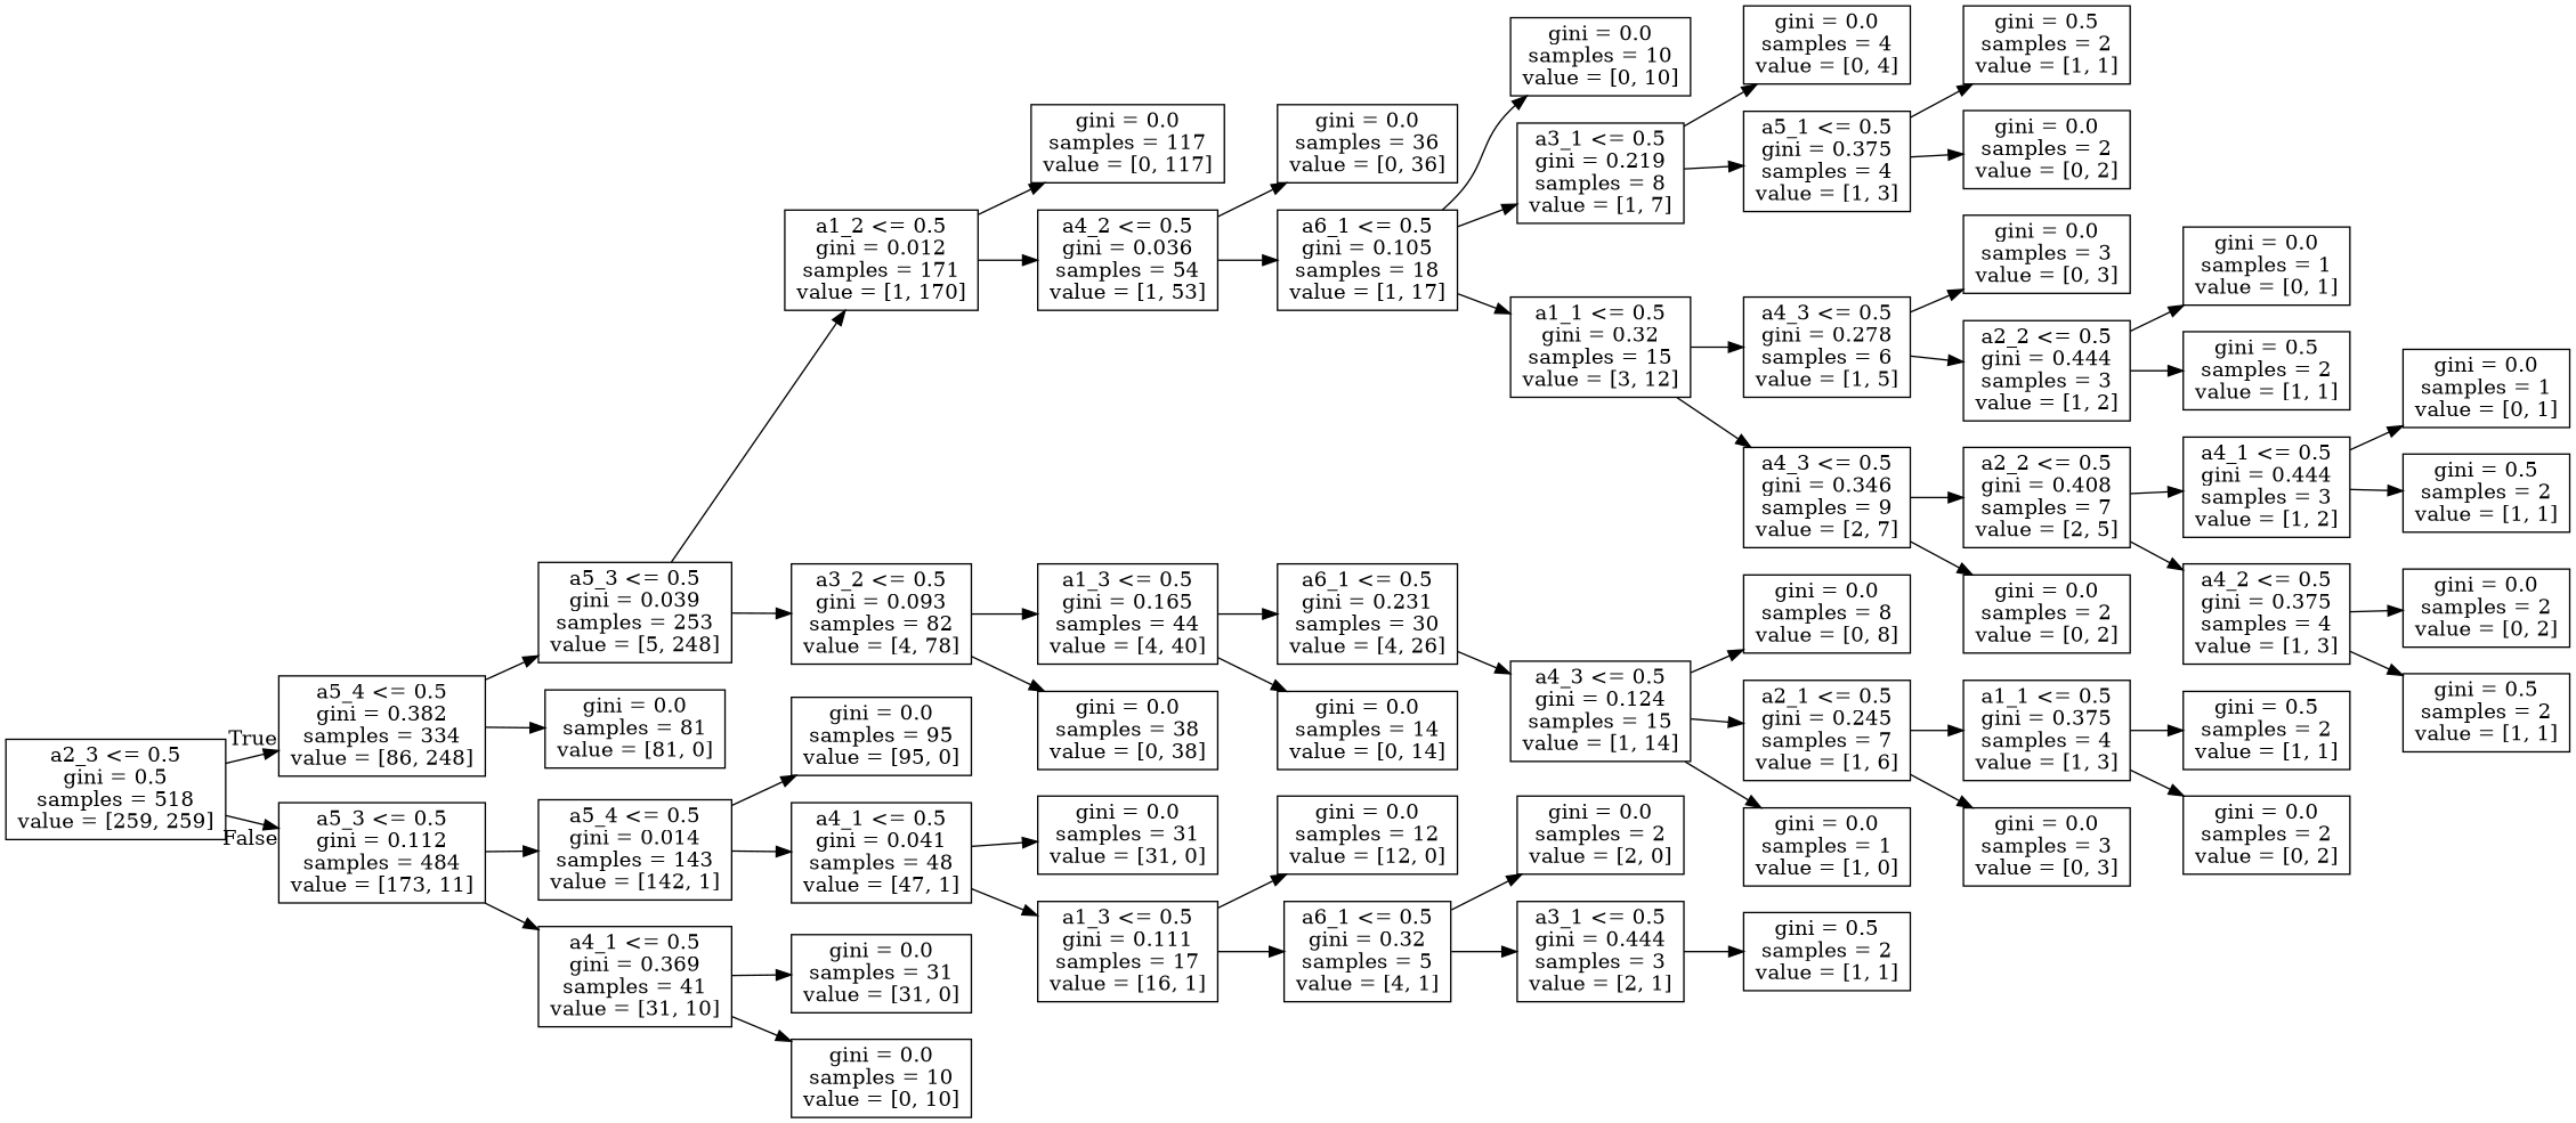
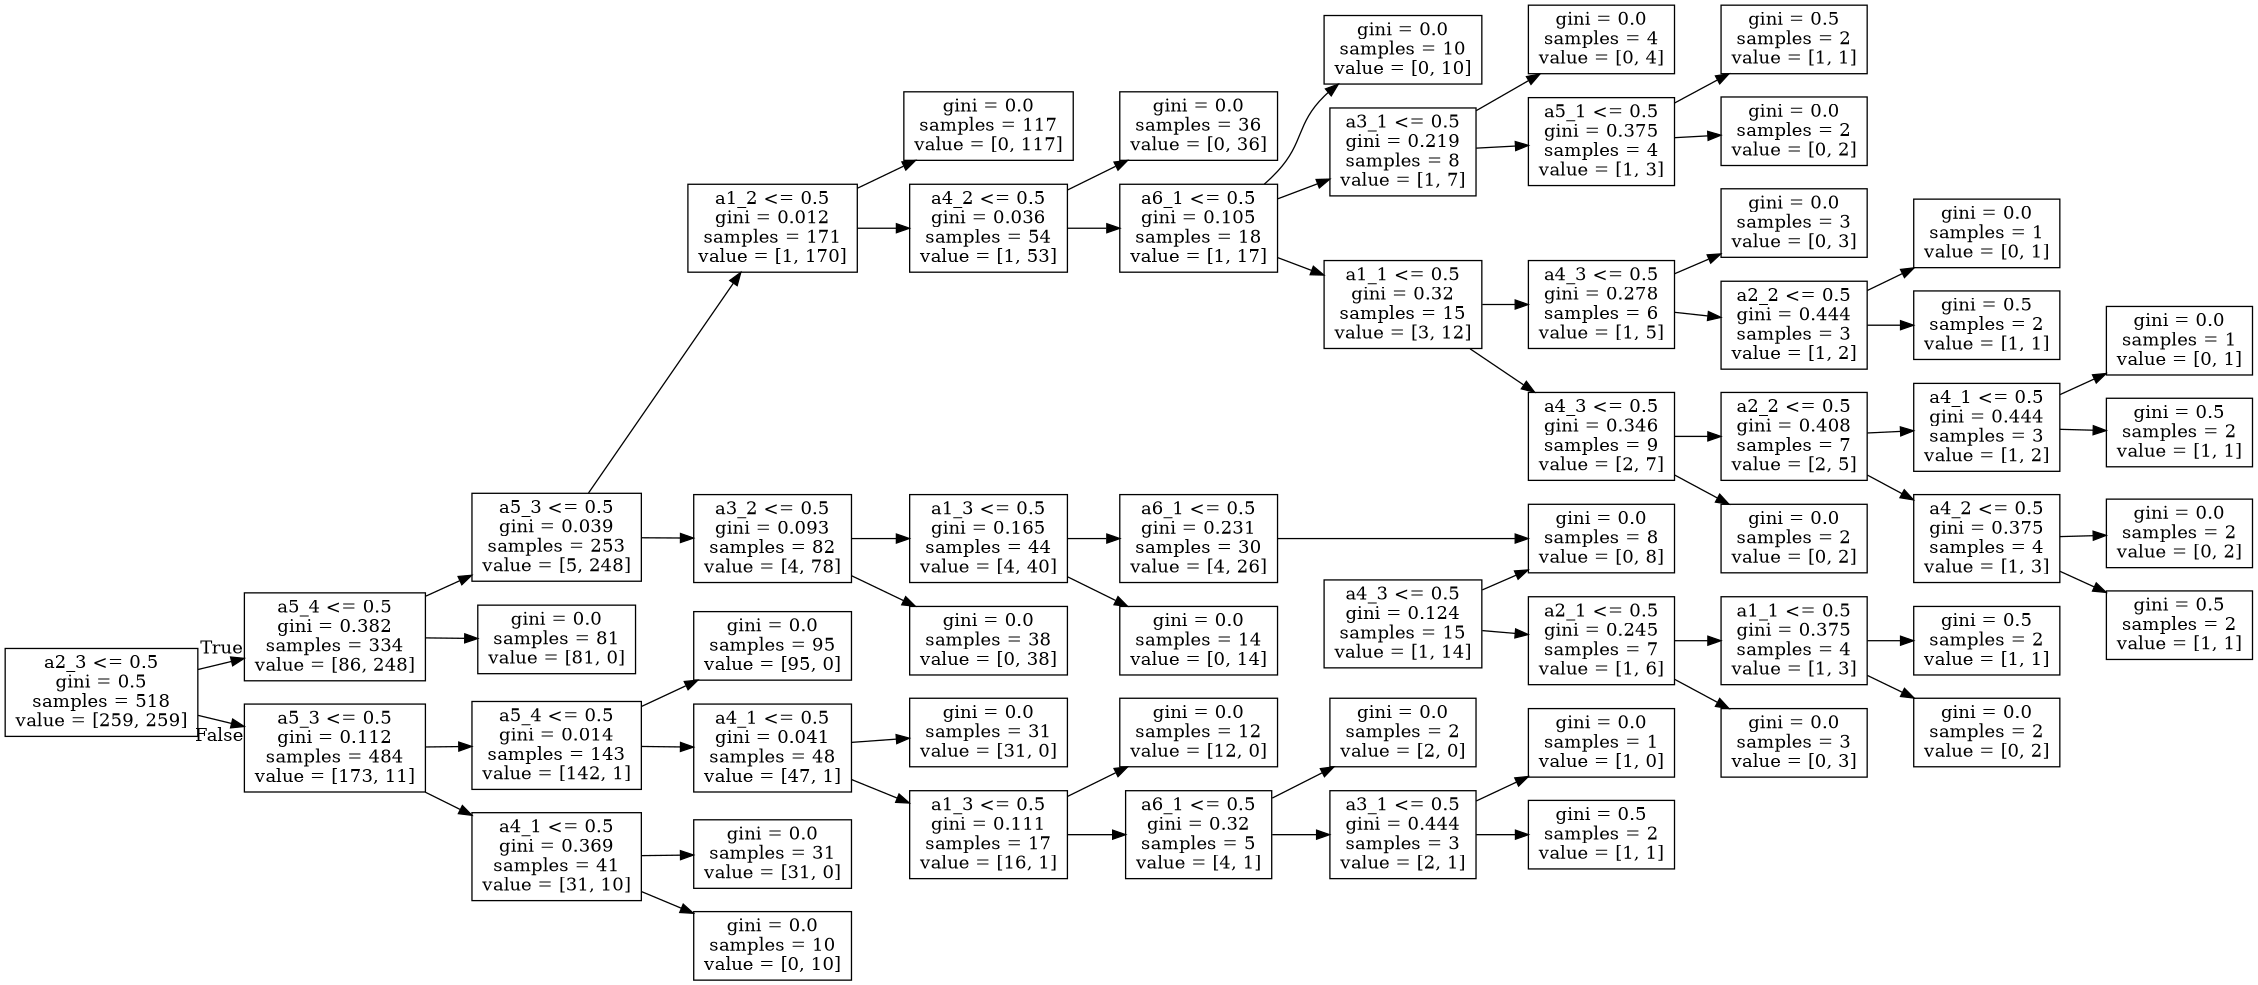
  digraph {
    rankdir=LR
    node [shape=box]
    n1 [label="a2_3 <= 0.5\ngini = 0.5\nsamples = 518\nvalue = [259, 259]"]
    n2 [label="a5_4 <= 0.5\ngini = 0.382\nsamples = 334\nvalue = [86, 248]"]
    n3 [label="a5_3 <= 0.5\ngini = 0.112\nsamples = 484\nvalue = [173, 11]"]
    n4 [label="a5_3 <= 0.5\ngini = 0.039\nsamples = 253\nvalue = [5, 248]"]
    n5 [label="gini = 0.0\nsamples = 81\nvalue = [81, 0]"]
    n6 [label="a5_4 <= 0.5\ngini = 0.014\nsamples = 143\nvalue = [142, 1]"]
    n7 [label="a4_1 <= 0.5\ngini = 0.369\nsamples = 41\nvalue = [31, 10]"]
    n8 [label="a1_2 <= 0.5\ngini = 0.012\nsamples = 171\nvalue = [1, 170]"]
    n9 [label="a3_2 <= 0.5\ngini = 0.093\nsamples = 82\nvalue = [4, 78]"]
    n10 [label="gini = 0.0\nsamples = 117\nvalue = [0, 117]"]
    n11 [label="a4_2 <= 0.5\ngini = 0.036\nsamples = 54\nvalue = [1, 53]"]
    n12 [label="a1_3 <= 0.5\ngini = 0.165\nsamples = 44\nvalue = [4, 40]"]
    n13 [label="gini = 0.0\nsamples = 38\nvalue = [0, 38]"]
    n14 [label="gini = 0.0\nsamples = 36\nvalue = [0, 36]"]
    n15 [label="a6_1 <= 0.5\ngini = 0.105\nsamples = 18\nvalue = [1, 17]"]
    n16 [label="gini = 0.0\nsamples = 10\nvalue = [0, 10]"]
    n17 [label="a3_1 <= 0.5\ngini = 0.219\nsamples = 8\nvalue = [1, 7]"]
    n18 [label="a1_1 <= 0.5\ngini = 0.32\nsamples = 15\nvalue = [3, 12]"]
    n19 [label="gini = 0.0\nsamples = 4\nvalue = [0, 4]"]
    n20 [label="a5_1 <= 0.5\ngini = 0.375\nsamples = 4\nvalue = [1, 3]"]
    n21 [label="gini = 0.5\nsamples = 2\nvalue = [1, 1]"]
    n22 [label="gini = 0.0\nsamples = 2\nvalue = [0, 2]"]
    n23 [label="a6_1 <= 0.5\ngini = 0.231\nsamples = 30\nvalue = [4, 26]"]
    n24 [label="gini = 0.0\nsamples = 14\nvalue = [0, 14]"]
    n25 [label="a4_3 <= 0.5\ngini = 0.124\nsamples = 15\nvalue = [1, 14]"]
    n26 [label="gini = 0.0\nsamples = 8\nvalue = [0, 8]"]
    n27 [label="a2_1 <= 0.5\ngini = 0.245\nsamples = 7\nvalue = [1, 6]"]
    n28 [label="a4_3 <= 0.5\ngini = 0.278\nsamples = 6\nvalue = [1, 5]"]
    n29 [label="a4_3 <= 0.5\ngini = 0.346\nsamples = 9\nvalue = [2, 7]"]
    n30 [label="a1_1 <= 0.5\ngini = 0.375\nsamples = 4\nvalue = [1, 3]"]
    n31 [label="gini = 0.0\nsamples = 3\nvalue = [0, 3]"]
    n32 [label="gini = 0.5\nsamples = 2\nvalue = [1, 1]"]
    n33 [label="gini = 0.0\nsamples = 2\nvalue = [0, 2]"]
    n34 [label="gini = 0.0\nsamples = 3\nvalue = [0, 3]"]
    n35 [label="a2_2 <= 0.5\ngini = 0.444\nsamples = 3\nvalue = [1, 2]"]
    n36 [label="a2_2 <= 0.5\ngini = 0.408\nsamples = 7\nvalue = [2, 5]"]
    n37 [label="gini = 0.0\nsamples = 2\nvalue = [0, 2]"]
    n38 [label="gini = 0.0\nsamples = 1\nvalue = [0, 1]"]
    n39 [label="gini = 0.5\nsamples = 2\nvalue = [1, 1]"]
    n40 [label="a4_1 <= 0.5\ngini = 0.444\nsamples = 3\nvalue = [1, 2]"]
    n41 [label="a4_2 <= 0.5\ngini = 0.375\nsamples = 4\nvalue = [1, 3]"]
    n42 [label="gini = 0.0\nsamples = 1\nvalue = [0, 1]"]
    n43 [label="gini = 0.5\nsamples = 2\nvalue = [1, 1]"]
    n44 [label="gini = 0.0\nsamples = 2\nvalue = [0, 2]"]
    n45 [label="gini = 0.5\nsamples = 2\nvalue = [1, 1]"]
    n46 [label="gini = 0.0\nsamples = 95\nvalue = [95, 0]"]
    n47 [label="a4_1 <= 0.5\ngini = 0.041\nsamples = 48\nvalue = [47, 1]"]
    n48 [label="gini = 0.0\nsamples = 31\nvalue = [31, 0]"]
    n49 [label="gini = 0.0\nsamples = 10\nvalue = [0, 10]"]
    n50 [label="gini = 0.0\nsamples = 31\nvalue = [31, 0]"]
    n51 [label="a1_3 <= 0.5\ngini = 0.111\nsamples = 17\nvalue = [16, 1]"]
    n52 [label="gini = 0.0\nsamples = 12\nvalue = [12, 0]"]
    n53 [label="a6_1 <= 0.5\ngini = 0.32\nsamples = 5\nvalue = [4, 1]"]
    n54 [label="gini = 0.0\nsamples = 2\nvalue = [2, 0]"]
    n55 [label="a3_1 <= 0.5\ngini = 0.444\nsamples = 3\nvalue = [2, 1]"]
    n56 [label="gini = 0.0\nsamples = 1\nvalue = [1, 0]"]
    n57 [label="gini = 0.5\nsamples = 2\nvalue = [1, 1]"]
    n1 -> n2 [headlabel=True labelangle=45 labeldistance=2.5]
    n1 -> n3 [headlabel=False labelangle=-45 labeldistance=2.5]
    n2 -> n4
    n2 -> n5
    n3 -> n6
    n3 -> n7
    n4 -> n8
    n4 -> n9
    n6 -> n46
    n6 -> n47
    n7 -> n48
    n7 -> n49
    n8 -> n10
    n8 -> n11
    n9 -> n12
    n9 -> n13
    n11 -> n14
    n11 -> n15
    n12 -> n23
    n12 -> n24
    n15 -> n16
    n15 -> n17
    n15 -> n18
    n17 -> n19
    n17 -> n20
    n18 -> n28
    n18 -> n29
    n20 -> n21
    n20 -> n22
-   n23 -> n25
+   n23 -> n26
    n25 -> n26
    n25 -> n27
    n27 -> n30
    n27 -> n31
    n28 -> n34
    n28 -> n35
    n29 -> n36
    n29 -> n37
    n30 -> n32
    n30 -> n33
    n35 -> n38
    n35 -> n39
    n36 -> n40
    n36 -> n41
    n40 -> n42
    n40 -> n43
    n41 -> n44
    n41 -> n45
    n47 -> n50
    n47 -> n51
    n51 -> n52
    n51 -> n53
    n53 -> n54
    n53 -> n55
-   n25 -> n56
+   n55 -> n56
    n55 -> n57
  }
